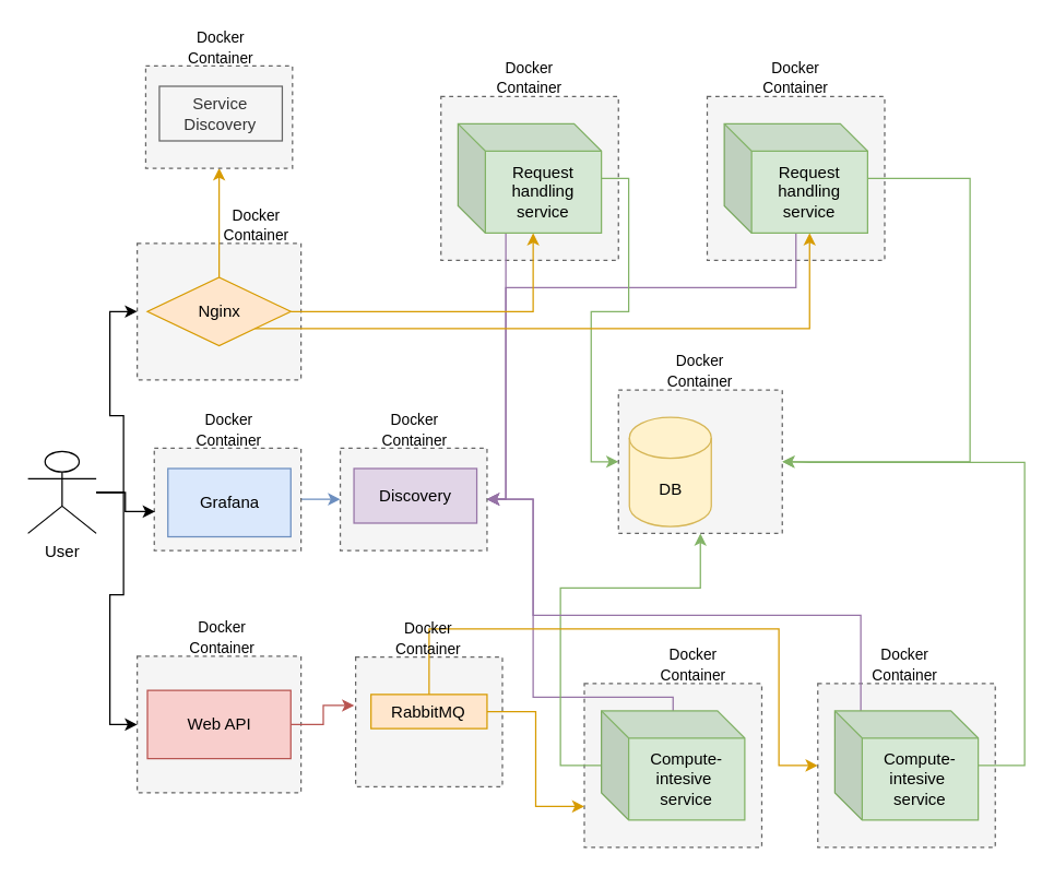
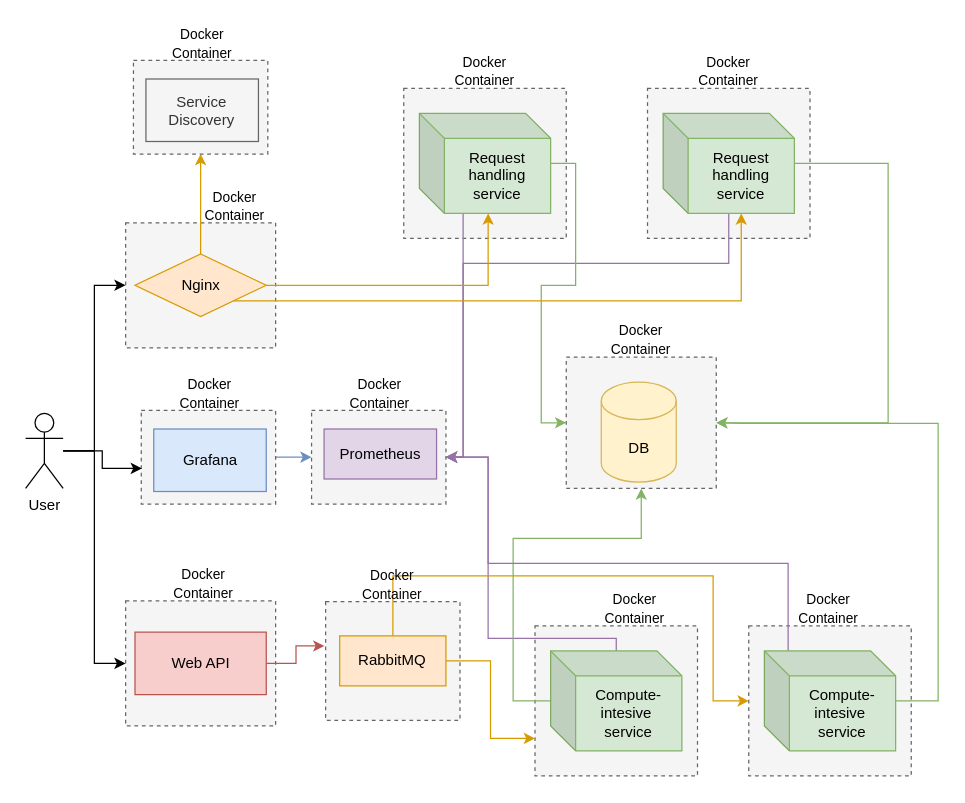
  <mxCell id="0" />
  <mxCell id="1" parent="0" />
  <mxCell id="2" style="edgeStyle=orthogonalEdgeStyle;rounded=0;orthogonalLoop=1;jettySize=auto;html=1;entryX=0;entryY=0.5;entryDx=0;entryDy=0;" parent="1" source="4" target="5" edge="1"><mxGeometry relative="1" as="geometry" /></mxCell>
  <mxCell id="3" style="edgeStyle=orthogonalEdgeStyle;rounded=0;orthogonalLoop=1;jettySize=auto;html=1;entryX=0;entryY=0.5;entryDx=0;entryDy=0;" parent="1" source="4" target="8" edge="1"><mxGeometry relative="1" as="geometry" /></mxCell>
- <mxCell id="4" value="User" style="shape=umlActor;verticalLabelPosition=bottom;verticalAlign=top;html=1;outlineConnect=0;" parent="1" vertex="1"><mxGeometry x="20" y="330" width="50" height="60" as="geometry" /></mxCell>
+ <mxCell id="4" value="User" style="shape=umlActor;verticalLabelPosition=bottom;verticalAlign=top;html=1;outlineConnect=0;" parent="1" vertex="1"><mxGeometry x="20" y="330" width="30" height="60" as="geometry" /></mxCell>
  <mxCell id="5" value="" style="rounded=0;whiteSpace=wrap;html=1;dashed=1;fillColor=#f5f5f5;fontColor=#333333;strokeColor=#666666;" parent="1" vertex="1"><mxGeometry x="100" y="177.5" width="120" height="100" as="geometry" /></mxCell>
  <mxCell id="6" style="edgeStyle=orthogonalEdgeStyle;rounded=0;orthogonalLoop=1;jettySize=auto;html=1;entryX=0.5;entryY=1;entryDx=0;entryDy=0;fillColor=#ffe6cc;strokeColor=#d79b00;" edge="1" parent="1" source="7" target="51"><mxGeometry relative="1" as="geometry" /></mxCell>
  <mxCell id="7" value="Nginx" style="rhombus;whiteSpace=wrap;html=1;fillColor=#ffe6cc;strokeColor=#d79b00;" parent="1" vertex="1"><mxGeometry x="107.5" y="202.5" width="105" height="50" as="geometry" /></mxCell>
  <mxCell id="8" value="" style="rounded=0;whiteSpace=wrap;html=1;dashed=1;fillColor=#f5f5f5;fontColor=#333333;strokeColor=#666666;" parent="1" vertex="1"><mxGeometry x="100" y="480" width="120" height="100" as="geometry" /></mxCell>
  <mxCell id="9" value="Web API" style="rounded=0;whiteSpace=wrap;html=1;fillColor=#f8cecc;strokeColor=#b85450;" parent="1" vertex="1"><mxGeometry x="107.5" y="505" width="105" height="50" as="geometry" /></mxCell>
  <mxCell id="10" value="" style="rounded=0;whiteSpace=wrap;html=1;dashed=1;fillColor=#f5f5f5;fontColor=#333333;strokeColor=#666666;" parent="1" vertex="1"><mxGeometry x="427.5" y="500" width="130" height="120" as="geometry" /></mxCell>
  <mxCell id="11" style="edgeStyle=orthogonalEdgeStyle;rounded=0;orthogonalLoop=1;jettySize=auto;html=1;entryX=1;entryY=0.5;entryDx=0;entryDy=0;fillColor=#e1d5e7;strokeColor=#9673a6;" edge="1" parent="1" source="13" target="48"><mxGeometry relative="1" as="geometry"><Array as="points"><mxPoint x="493" y="510" /><mxPoint x="390" y="510" /><mxPoint x="390" y="365" /></Array></mxGeometry></mxCell>
  <mxCell id="12" style="edgeStyle=orthogonalEdgeStyle;rounded=0;orthogonalLoop=1;jettySize=auto;html=1;entryX=0.5;entryY=1;entryDx=0;entryDy=0;fillColor=#d5e8d4;strokeColor=#82b366;" edge="1" parent="1" source="13" target="26"><mxGeometry relative="1" as="geometry"><Array as="points"><mxPoint x="410" y="560" /><mxPoint x="410" y="430" /><mxPoint x="513" y="430" /></Array></mxGeometry></mxCell>
  <mxCell id="13" value="Compute-intesive&amp;nbsp; service" style="shape=cube;whiteSpace=wrap;html=1;boundedLbl=1;backgroundOutline=1;darkOpacity=0.05;darkOpacity2=0.1;fillColor=#d5e8d4;strokeColor=#82b366;" parent="1" vertex="1"><mxGeometry x="440" y="520" width="105" height="80" as="geometry" /></mxCell>
  <mxCell id="14" value="" style="rounded=0;whiteSpace=wrap;html=1;dashed=1;fillColor=#f5f5f5;fontColor=#333333;strokeColor=#666666;" parent="1" vertex="1"><mxGeometry x="598.5" y="500" width="130" height="120" as="geometry" /></mxCell>
  <mxCell id="15" style="edgeStyle=orthogonalEdgeStyle;rounded=0;orthogonalLoop=1;jettySize=auto;html=1;entryX=1;entryY=0.5;entryDx=0;entryDy=0;fillColor=#e1d5e7;strokeColor=#9673a6;" edge="1" parent="1" source="17" target="48"><mxGeometry relative="1" as="geometry"><Array as="points"><mxPoint x="630" y="450" /><mxPoint x="390" y="450" /><mxPoint x="390" y="365" /></Array></mxGeometry></mxCell>
  <mxCell id="16" style="edgeStyle=orthogonalEdgeStyle;rounded=0;orthogonalLoop=1;jettySize=auto;html=1;entryX=1;entryY=0.5;entryDx=0;entryDy=0;fillColor=#d5e8d4;strokeColor=#82b366;" edge="1" parent="1" source="17" target="26"><mxGeometry relative="1" as="geometry"><Array as="points"><mxPoint x="750" y="560" /><mxPoint x="750" y="338" /><mxPoint x="593" y="338" /></Array></mxGeometry></mxCell>
  <mxCell id="17" value="Compute-intesive&amp;nbsp; service" style="shape=cube;whiteSpace=wrap;html=1;boundedLbl=1;backgroundOutline=1;darkOpacity=0.05;darkOpacity2=0.1;fillColor=#d5e8d4;strokeColor=#82b366;" parent="1" vertex="1"><mxGeometry x="611" y="520" width="105" height="80" as="geometry" /></mxCell>
  <mxCell id="18" value="" style="rounded=0;whiteSpace=wrap;html=1;dashed=1;fillColor=#f5f5f5;fontColor=#333333;strokeColor=#666666;" parent="1" vertex="1"><mxGeometry x="517.5" y="70" width="130" height="120" as="geometry" /></mxCell>
  <mxCell id="19" style="edgeStyle=orthogonalEdgeStyle;rounded=0;orthogonalLoop=1;jettySize=auto;html=1;entryX=1;entryY=0.5;entryDx=0;entryDy=0;fillColor=#e1d5e7;strokeColor=#9673a6;" edge="1" parent="1" source="21" target="48"><mxGeometry relative="1" as="geometry"><Array as="points"><mxPoint x="583" y="210" /><mxPoint x="370" y="210" /><mxPoint x="370" y="365" /></Array></mxGeometry></mxCell>
  <mxCell id="20" style="edgeStyle=orthogonalEdgeStyle;rounded=0;orthogonalLoop=1;jettySize=auto;html=1;entryX=1;entryY=0.5;entryDx=0;entryDy=0;fillColor=#d5e8d4;strokeColor=#82b366;" edge="1" parent="1" source="21" target="26"><mxGeometry relative="1" as="geometry"><Array as="points"><mxPoint x="710" y="130" /><mxPoint x="710" y="338" /></Array></mxGeometry></mxCell>
  <mxCell id="21" value="Request handling service" style="shape=cube;whiteSpace=wrap;html=1;boundedLbl=1;backgroundOutline=1;darkOpacity=0.05;darkOpacity2=0.1;fillColor=#d5e8d4;strokeColor=#82b366;" parent="1" vertex="1"><mxGeometry x="530" y="90" width="105" height="80" as="geometry" /></mxCell>
  <mxCell id="22" value="" style="rounded=0;whiteSpace=wrap;html=1;dashed=1;fillColor=#f5f5f5;fontColor=#333333;strokeColor=#666666;" parent="1" vertex="1"><mxGeometry x="322.5" y="70" width="130" height="120" as="geometry" /></mxCell>
  <mxCell id="23" style="edgeStyle=orthogonalEdgeStyle;rounded=0;orthogonalLoop=1;jettySize=auto;html=1;entryX=1;entryY=0.5;entryDx=0;entryDy=0;fillColor=#e1d5e7;strokeColor=#9673a6;" edge="1" parent="1" source="25" target="48"><mxGeometry relative="1" as="geometry"><Array as="points"><mxPoint x="370" y="365" /></Array></mxGeometry></mxCell>
  <mxCell id="24" style="edgeStyle=orthogonalEdgeStyle;rounded=0;orthogonalLoop=1;jettySize=auto;html=1;entryX=0;entryY=0.5;entryDx=0;entryDy=0;fillColor=#d5e8d4;strokeColor=#82b366;" edge="1" parent="1" source="25" target="26"><mxGeometry relative="1" as="geometry" /></mxCell>
  <mxCell id="25" value="Request handling service" style="shape=cube;whiteSpace=wrap;html=1;boundedLbl=1;backgroundOutline=1;darkOpacity=0.05;darkOpacity2=0.1;fillColor=#d5e8d4;strokeColor=#82b366;" parent="1" vertex="1"><mxGeometry x="335" y="90" width="105" height="80" as="geometry" /></mxCell>
  <mxCell id="26" value="" style="rounded=0;whiteSpace=wrap;html=1;dashed=1;fillColor=#f5f5f5;fontColor=#333333;strokeColor=#666666;" parent="1" vertex="1"><mxGeometry x="452.5" y="285" width="120" height="105" as="geometry" /></mxCell>
- <mxCell id="27" value="DB" style="shape=cylinder3;whiteSpace=wrap;html=1;boundedLbl=1;backgroundOutline=1;size=15;fillColor=#fff2cc;strokeColor=#d6b656;" parent="1" vertex="1"><mxGeometry x="460.5" y="305" width="60" height="80" as="geometry" /></mxCell>
+ <mxCell id="27" value="DB" style="shape=cylinder3;whiteSpace=wrap;html=1;boundedLbl=1;backgroundOutline=1;size=15;fillColor=#fff2cc;strokeColor=#d6b656;" parent="1" vertex="1"><mxGeometry x="480.5" y="305" width="60" height="80" as="geometry" /></mxCell>
  <mxCell id="28" value="" style="rounded=0;whiteSpace=wrap;html=1;dashed=1;fillColor=#f5f5f5;fontColor=#333333;strokeColor=#666666;" parent="1" vertex="1"><mxGeometry x="260" y="480.5" width="107.5" height="95" as="geometry" /></mxCell>
  <mxCell id="29" style="edgeStyle=orthogonalEdgeStyle;rounded=0;orthogonalLoop=1;jettySize=auto;html=1;entryX=0;entryY=0.75;entryDx=0;entryDy=0;fillColor=#ffe6cc;strokeColor=#d79b00;" parent="1" source="31" target="10" edge="1"><mxGeometry relative="1" as="geometry" /></mxCell>
  <mxCell id="30" style="edgeStyle=orthogonalEdgeStyle;rounded=0;orthogonalLoop=1;jettySize=auto;html=1;entryX=0;entryY=0.5;entryDx=0;entryDy=0;fillColor=#ffe6cc;strokeColor=#d79b00;" parent="1" source="31" target="14" edge="1"><mxGeometry relative="1" as="geometry"><Array as="points"><mxPoint x="314" y="460" /><mxPoint x="570" y="460" /><mxPoint x="570" y="560" /></Array></mxGeometry></mxCell>
- <mxCell id="31" value="RabbitMQ" style="rounded=0;whiteSpace=wrap;html=1;fillColor=#ffe6cc;strokeColor=#d79b00;" parent="1" vertex="1"><mxGeometry x="271.25" y="508" width="85" height="25" as="geometry" /></mxCell>
+ <mxCell id="31" value="RabbitMQ" style="rounded=0;whiteSpace=wrap;html=1;fillColor=#ffe6cc;strokeColor=#d79b00;" parent="1" vertex="1"><mxGeometry x="271.25" y="508" width="85" height="40" as="geometry" /></mxCell>
  <mxCell id="32" style="edgeStyle=orthogonalEdgeStyle;rounded=0;orthogonalLoop=1;jettySize=auto;html=1;entryX=0.524;entryY=1;entryDx=0;entryDy=0;entryPerimeter=0;fillColor=#ffe6cc;strokeColor=#d79b00;" parent="1" source="7" target="25" edge="1"><mxGeometry relative="1" as="geometry" /></mxCell>
  <mxCell id="33" style="edgeStyle=orthogonalEdgeStyle;rounded=0;orthogonalLoop=1;jettySize=auto;html=1;entryX=0;entryY=0;entryDx=62.5;entryDy=80;entryPerimeter=0;fillColor=#ffe6cc;strokeColor=#d79b00;" parent="1" source="7" target="21" edge="1"><mxGeometry relative="1" as="geometry"><Array as="points"><mxPoint x="195" y="240" /><mxPoint x="593" y="240" /></Array></mxGeometry></mxCell>
  <mxCell id="34" style="edgeStyle=orthogonalEdgeStyle;rounded=0;orthogonalLoop=1;jettySize=auto;html=1;entryX=0;entryY=0.5;entryDx=0;entryDy=0;fillColor=#dae8fc;strokeColor=#6c8ebf;" edge="1" parent="1" source="35" target="48"><mxGeometry relative="1" as="geometry" /></mxCell>
  <mxCell id="35" value="" style="rounded=0;whiteSpace=wrap;html=1;dashed=1;fillColor=#f5f5f5;fontColor=#333333;strokeColor=#666666;" vertex="1" parent="1"><mxGeometry x="112.5" y="327.5" width="107.5" height="75" as="geometry" /></mxCell>
  <mxCell id="36" value="&lt;font style=&quot;font-size: 11px;&quot;&gt;Docker Container&lt;/font&gt;" style="text;html=1;align=center;verticalAlign=middle;whiteSpace=wrap;rounded=0;" vertex="1" parent="1"><mxGeometry x="135" y="300" width="65" height="27.5" as="geometry" /></mxCell>
  <mxCell id="37" value="Grafana" style="rounded=0;whiteSpace=wrap;html=1;fillColor=#dae8fc;strokeColor=#6c8ebf;" vertex="1" parent="1"><mxGeometry x="122.5" y="342.5" width="90" height="50" as="geometry" /></mxCell>
  <mxCell id="38" value="&lt;font style=&quot;font-size: 11px;&quot;&gt;Docker Container&lt;/font&gt;" style="text;html=1;align=center;verticalAlign=middle;whiteSpace=wrap;rounded=0;" vertex="1" parent="1"><mxGeometry x="155" y="150" width="65" height="27.5" as="geometry" /></mxCell>
  <mxCell id="39" value="&lt;font style=&quot;font-size: 11px;&quot;&gt;Docker Container&lt;/font&gt;" style="text;html=1;align=center;verticalAlign=middle;whiteSpace=wrap;rounded=0;" vertex="1" parent="1"><mxGeometry x="355" y="42.5" width="65" height="27.5" as="geometry" /></mxCell>
  <mxCell id="40" value="&lt;font style=&quot;font-size: 11px;&quot;&gt;Docker Container&lt;/font&gt;" style="text;html=1;align=center;verticalAlign=middle;whiteSpace=wrap;rounded=0;" vertex="1" parent="1"><mxGeometry x="550" y="42.5" width="65" height="27.5" as="geometry" /></mxCell>
  <mxCell id="41" value="&lt;font style=&quot;font-size: 11px;&quot;&gt;Docker Container&lt;/font&gt;" style="text;html=1;align=center;verticalAlign=middle;whiteSpace=wrap;rounded=0;" vertex="1" parent="1"><mxGeometry x="480" y="257.5" width="65" height="27.5" as="geometry" /></mxCell>
  <mxCell id="42" value="&lt;font style=&quot;font-size: 11px;&quot;&gt;Docker Container&lt;/font&gt;" style="text;html=1;align=center;verticalAlign=middle;whiteSpace=wrap;rounded=0;" vertex="1" parent="1"><mxGeometry x="630" y="472.5" width="65" height="27.5" as="geometry" /></mxCell>
  <mxCell id="43" value="&lt;font style=&quot;font-size: 11px;&quot;&gt;Docker Container&lt;/font&gt;" style="text;html=1;align=center;verticalAlign=middle;whiteSpace=wrap;rounded=0;" vertex="1" parent="1"><mxGeometry x="475" y="472.5" width="65" height="27.5" as="geometry" /></mxCell>
  <mxCell id="44" value="&lt;font style=&quot;font-size: 11px;&quot;&gt;Docker Container&lt;/font&gt;" style="text;html=1;align=center;verticalAlign=middle;whiteSpace=wrap;rounded=0;" vertex="1" parent="1"><mxGeometry x="130" y="452.5" width="65" height="27.5" as="geometry" /></mxCell>
  <mxCell id="45" value="&lt;font style=&quot;font-size: 11px;&quot;&gt;Docker Container&lt;/font&gt;" style="text;html=1;align=center;verticalAlign=middle;whiteSpace=wrap;rounded=0;" vertex="1" parent="1"><mxGeometry x="281.25" y="453" width="65" height="27.5" as="geometry" /></mxCell>
  <mxCell id="46" style="edgeStyle=orthogonalEdgeStyle;rounded=0;orthogonalLoop=1;jettySize=auto;html=1;entryX=-0.009;entryY=0.374;entryDx=0;entryDy=0;entryPerimeter=0;fillColor=#f8cecc;strokeColor=#b85450;" edge="1" parent="1" source="9" target="28"><mxGeometry relative="1" as="geometry" /></mxCell>
  <mxCell id="47" style="edgeStyle=orthogonalEdgeStyle;rounded=0;orthogonalLoop=1;jettySize=auto;html=1;entryX=0.005;entryY=0.62;entryDx=0;entryDy=0;entryPerimeter=0;" edge="1" parent="1" source="4" target="35"><mxGeometry relative="1" as="geometry" /></mxCell>
  <mxCell id="48" value="" style="rounded=0;whiteSpace=wrap;html=1;dashed=1;fillColor=#f5f5f5;fontColor=#333333;strokeColor=#666666;" vertex="1" parent="1"><mxGeometry x="248.75" y="327.5" width="107.5" height="75" as="geometry" /></mxCell>
  <mxCell id="49" value="&lt;font style=&quot;font-size: 11px;&quot;&gt;Docker Container&lt;/font&gt;" style="text;html=1;align=center;verticalAlign=middle;whiteSpace=wrap;rounded=0;" vertex="1" parent="1"><mxGeometry x="271.25" y="300" width="65" height="27.5" as="geometry" /></mxCell>
- <mxCell id="50" value="Discovery" style="rounded=0;whiteSpace=wrap;html=1;fillColor=#e1d5e7;strokeColor=#9673a6;" vertex="1" parent="1"><mxGeometry x="258.75" y="342.5" width="90" height="40" as="geometry" /></mxCell>
+ <mxCell id="50" value="Prometheus" style="rounded=0;whiteSpace=wrap;html=1;fillColor=#e1d5e7;strokeColor=#9673a6;" vertex="1" parent="1"><mxGeometry x="258.75" y="342.5" width="90" height="40" as="geometry" /></mxCell>
  <mxCell id="51" value="" style="rounded=0;whiteSpace=wrap;html=1;dashed=1;fillColor=#f5f5f5;fontColor=#333333;strokeColor=#666666;" vertex="1" parent="1"><mxGeometry x="106.25" y="47.5" width="107.5" height="75" as="geometry" /></mxCell>
  <mxCell id="52" value="&lt;font style=&quot;font-size: 11px;&quot;&gt;Docker Container&lt;/font&gt;" style="text;html=1;align=center;verticalAlign=middle;whiteSpace=wrap;rounded=0;" vertex="1" parent="1"><mxGeometry x="128.75" y="20" width="65" height="27.5" as="geometry" /></mxCell>
- <mxCell id="53" value="Service Discovery" style="rounded=0;whiteSpace=wrap;html=1;fillColor=#f5f5f5;strokeColor=#666666;fontColor=#333333;" vertex="1" parent="1"><mxGeometry x="116.25" y="62.5" width="90" height="40" as="geometry" /></mxCell>
+ <mxCell id="53" value="Service Discovery" style="rounded=0;whiteSpace=wrap;html=1;fillColor=#f5f5f5;strokeColor=#666666;fontColor=#333333;" vertex="1" parent="1"><mxGeometry x="116.25" y="62.5" width="90" height="50" as="geometry" /></mxCell>
